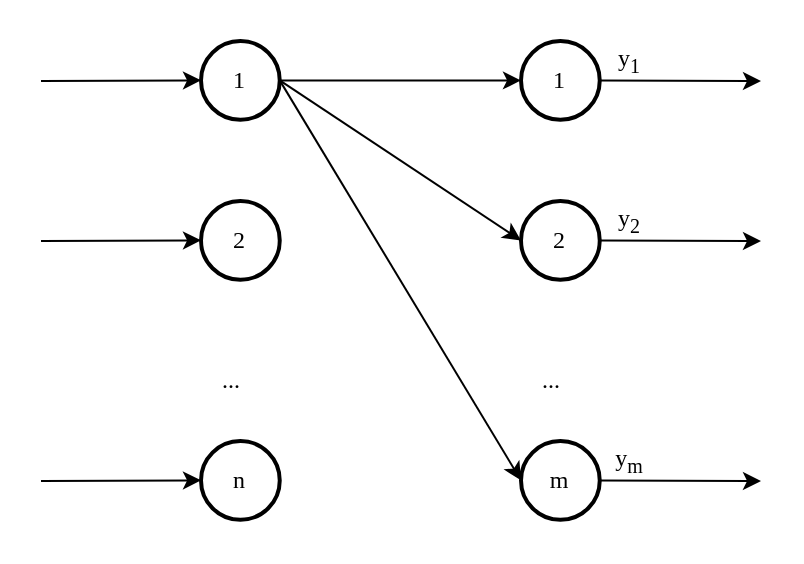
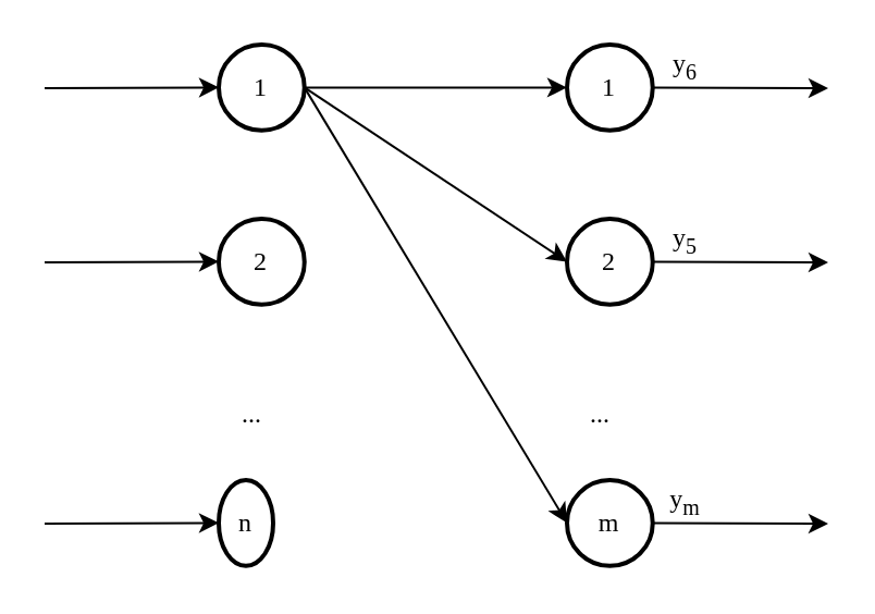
  <mxCell id="0" />
  <mxCell id="1" parent="0" />
  <mxCell id="2" style="rounded=0;orthogonalLoop=1;jettySize=auto;html=1;exitX=1;exitY=0.5;exitDx=0;exitDy=0;exitPerimeter=0;entryX=0;entryY=0.5;entryDx=0;entryDy=0;entryPerimeter=0;fontFamily=Times New Roman;" parent="1" source="6" target="12" edge="1"><mxGeometry relative="1" as="geometry" /></mxCell>
  <mxCell id="3" style="edgeStyle=none;rounded=0;orthogonalLoop=1;jettySize=auto;html=1;exitX=1;exitY=0.5;exitDx=0;exitDy=0;exitPerimeter=0;entryX=0;entryY=0.5;entryDx=0;entryDy=0;entryPerimeter=0;fontFamily=Times New Roman;" parent="1" source="6" target="14" edge="1"><mxGeometry relative="1" as="geometry" /></mxCell>
  <mxCell id="4" style="edgeStyle=none;rounded=0;orthogonalLoop=1;jettySize=auto;html=1;exitX=1;exitY=0.5;exitDx=0;exitDy=0;exitPerimeter=0;entryX=0;entryY=0.5;entryDx=0;entryDy=0;entryPerimeter=0;fontFamily=Times New Roman;" parent="1" source="6" target="16" edge="1"><mxGeometry relative="1" as="geometry" /></mxCell>
  <mxCell id="5" style="edgeStyle=none;rounded=0;orthogonalLoop=1;jettySize=auto;html=1;exitX=0;exitY=0.5;exitDx=0;exitDy=0;exitPerimeter=0;endArrow=none;endFill=0;startArrow=classic;startFill=1;fontFamily=Times New Roman;" parent="1" source="6" edge="1"><mxGeometry relative="1" as="geometry"><mxPoint x="20" y="40" as="targetPoint" /></mxGeometry></mxCell>
  <mxCell id="6" value="1" style="strokeWidth=2;html=1;shape=mxgraph.flowchart.start_2;whiteSpace=wrap;fontFamily=Times New Roman;" parent="1" vertex="1"><mxGeometry x="100" y="20" width="39.37" height="39.37" as="geometry" /></mxCell>
  <mxCell id="7" style="edgeStyle=none;rounded=0;orthogonalLoop=1;jettySize=auto;html=1;exitX=0;exitY=0.5;exitDx=0;exitDy=0;exitPerimeter=0;startArrow=classic;startFill=1;endArrow=none;endFill=0;fontFamily=Times New Roman;" parent="1" source="8" edge="1"><mxGeometry relative="1" as="geometry"><mxPoint x="20" y="120" as="targetPoint" /></mxGeometry></mxCell>
  <mxCell id="8" value="2" style="strokeWidth=2;html=1;shape=mxgraph.flowchart.start_2;whiteSpace=wrap;fontFamily=Times New Roman;" parent="1" vertex="1"><mxGeometry x="100" y="100" width="39.37" height="39.37" as="geometry" /></mxCell>
  <mxCell id="9" style="edgeStyle=none;rounded=0;orthogonalLoop=1;jettySize=auto;html=1;exitX=0;exitY=0.5;exitDx=0;exitDy=0;exitPerimeter=0;startArrow=classic;startFill=1;endArrow=none;endFill=0;fontFamily=Times New Roman;" parent="1" source="10" edge="1"><mxGeometry relative="1" as="geometry"><mxPoint x="20" y="240" as="targetPoint" /></mxGeometry></mxCell>
- <mxCell id="10" value="n" style="strokeWidth=2;html=1;shape=mxgraph.flowchart.start_2;whiteSpace=wrap;fontFamily=Times New Roman;" parent="1" vertex="1"><mxGeometry x="100" y="220" width="39.37" height="39.37" as="geometry" /></mxCell>
+ <mxCell id="10" value="n" style="strokeWidth=2;html=1;shape=mxgraph.flowchart.start_2;whiteSpace=wrap;fontFamily=Times New Roman;" parent="1" vertex="1"><mxGeometry x="100" y="220" width="25" height="39.37" as="geometry" /></mxCell>
  <mxCell id="11" style="edgeStyle=none;rounded=0;orthogonalLoop=1;jettySize=auto;html=1;exitX=1;exitY=0.5;exitDx=0;exitDy=0;exitPerimeter=0;fontFamily=Times New Roman;" parent="1" source="12" edge="1"><mxGeometry relative="1" as="geometry"><mxPoint x="380" y="240" as="targetPoint" /></mxGeometry></mxCell>
  <mxCell id="12" value="m" style="strokeWidth=2;html=1;shape=mxgraph.flowchart.start_2;whiteSpace=wrap;fontFamily=Times New Roman;" parent="1" vertex="1"><mxGeometry x="260" y="220" width="39.37" height="39.37" as="geometry" /></mxCell>
  <mxCell id="13" style="edgeStyle=none;rounded=0;orthogonalLoop=1;jettySize=auto;html=1;exitX=1;exitY=0.5;exitDx=0;exitDy=0;exitPerimeter=0;fontFamily=Times New Roman;" parent="1" source="14" edge="1"><mxGeometry relative="1" as="geometry"><mxPoint x="380" y="120" as="targetPoint" /></mxGeometry></mxCell>
  <mxCell id="14" value="2" style="strokeWidth=2;html=1;shape=mxgraph.flowchart.start_2;whiteSpace=wrap;fontFamily=Times New Roman;" parent="1" vertex="1"><mxGeometry x="260" y="100" width="39.37" height="39.37" as="geometry" /></mxCell>
  <mxCell id="15" style="edgeStyle=none;rounded=0;orthogonalLoop=1;jettySize=auto;html=1;exitX=1;exitY=0.5;exitDx=0;exitDy=0;exitPerimeter=0;fontFamily=Times New Roman;" parent="1" source="16" edge="1"><mxGeometry relative="1" as="geometry"><mxPoint x="380" y="40" as="targetPoint" /></mxGeometry></mxCell>
  <mxCell id="16" value="1" style="strokeWidth=2;html=1;shape=mxgraph.flowchart.start_2;whiteSpace=wrap;fontFamily=Times New Roman;" parent="1" vertex="1"><mxGeometry x="260" y="20" width="39.37" height="39.37" as="geometry" /></mxCell>
- <mxCell id="17" value="y&lt;sub&gt;1&lt;/sub&gt;" style="text;html=1;align=center;verticalAlign=middle;resizable=0;points=[];autosize=1;fontFamily=Times New Roman;" parent="1" vertex="1"><mxGeometry x="299.37" y="20" width="30" height="20" as="geometry" /></mxCell>
- <mxCell id="18" value="y&lt;sub&gt;2&lt;/sub&gt;" style="text;html=1;align=center;verticalAlign=middle;resizable=0;points=[];autosize=1;fontFamily=Times New Roman;" parent="1" vertex="1"><mxGeometry x="299.37" y="100" width="30" height="20" as="geometry" /></mxCell>
+ <mxCell id="17" value="y&lt;sub&gt;6&lt;/sub&gt;" style="text;html=1;align=center;verticalAlign=middle;resizable=0;points=[];autosize=1;fontFamily=Times New Roman;" parent="1" vertex="1"><mxGeometry x="299.37" y="20" width="30" height="20" as="geometry" /></mxCell>
+ <mxCell id="18" value="y&lt;sub&gt;5&lt;/sub&gt;" style="text;html=1;align=center;verticalAlign=middle;resizable=0;points=[];autosize=1;fontFamily=Times New Roman;" parent="1" vertex="1"><mxGeometry x="299.37" y="100" width="30" height="20" as="geometry" /></mxCell>
  <mxCell id="19" value="y&lt;sub&gt;m&lt;/sub&gt;" style="text;html=1;align=center;verticalAlign=middle;resizable=0;points=[];autosize=1;fontFamily=Times New Roman;" parent="1" vertex="1"><mxGeometry x="299" y="220" width="30" height="20" as="geometry" /></mxCell>
  <mxCell id="20" value="..." style="text;html=1;align=center;verticalAlign=middle;resizable=0;points=[];autosize=1;fontFamily=Times New Roman;" parent="1" vertex="1"><mxGeometry x="105" y="180" width="20" height="20" as="geometry" /></mxCell>
  <mxCell id="21" value="..." style="text;html=1;align=center;verticalAlign=middle;resizable=0;points=[];autosize=1;fontFamily=Times New Roman;" parent="1" vertex="1"><mxGeometry x="265" y="180" width="20" height="20" as="geometry" /></mxCell>
